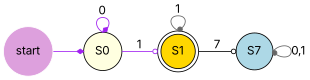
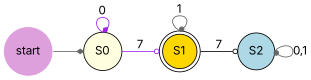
  digraph {
    fontname=Inter
    rankdir=LR
    node [fontname=Inter shape=circle style=filled]
    edge [arrowhead=dot arrowsize=0.7 color=gray40 fontname=Inter]
    S1 [fillcolor=gold shape=doublecircle]
-   S2 [fillcolor=lightblue label=S7]
+   S2 [fillcolor=lightblue]
    start [color=white fillcolor=plum]
    S0 [fillcolor=lightyellow]
    S1 -> S1 [headport=n label=1 tailport=n]
    S1 -> S2 [arrowhead=odot color=black label=7]
    S2 -> S2 [headport=e label="0,1" tailport=e]
-   start -> S0 [arrowhead=diamond color=purple]
-   S0 -> S1 [arrowhead=odot color=purple label=1]
+   start -> S0 [arrowhead=diamond]
+   S0 -> S1 [arrowhead=odot color=purple label=7]
    S0 -> S0 [arrowhead=diamond color=purple headport=n label=0 tailport=n]
  }
